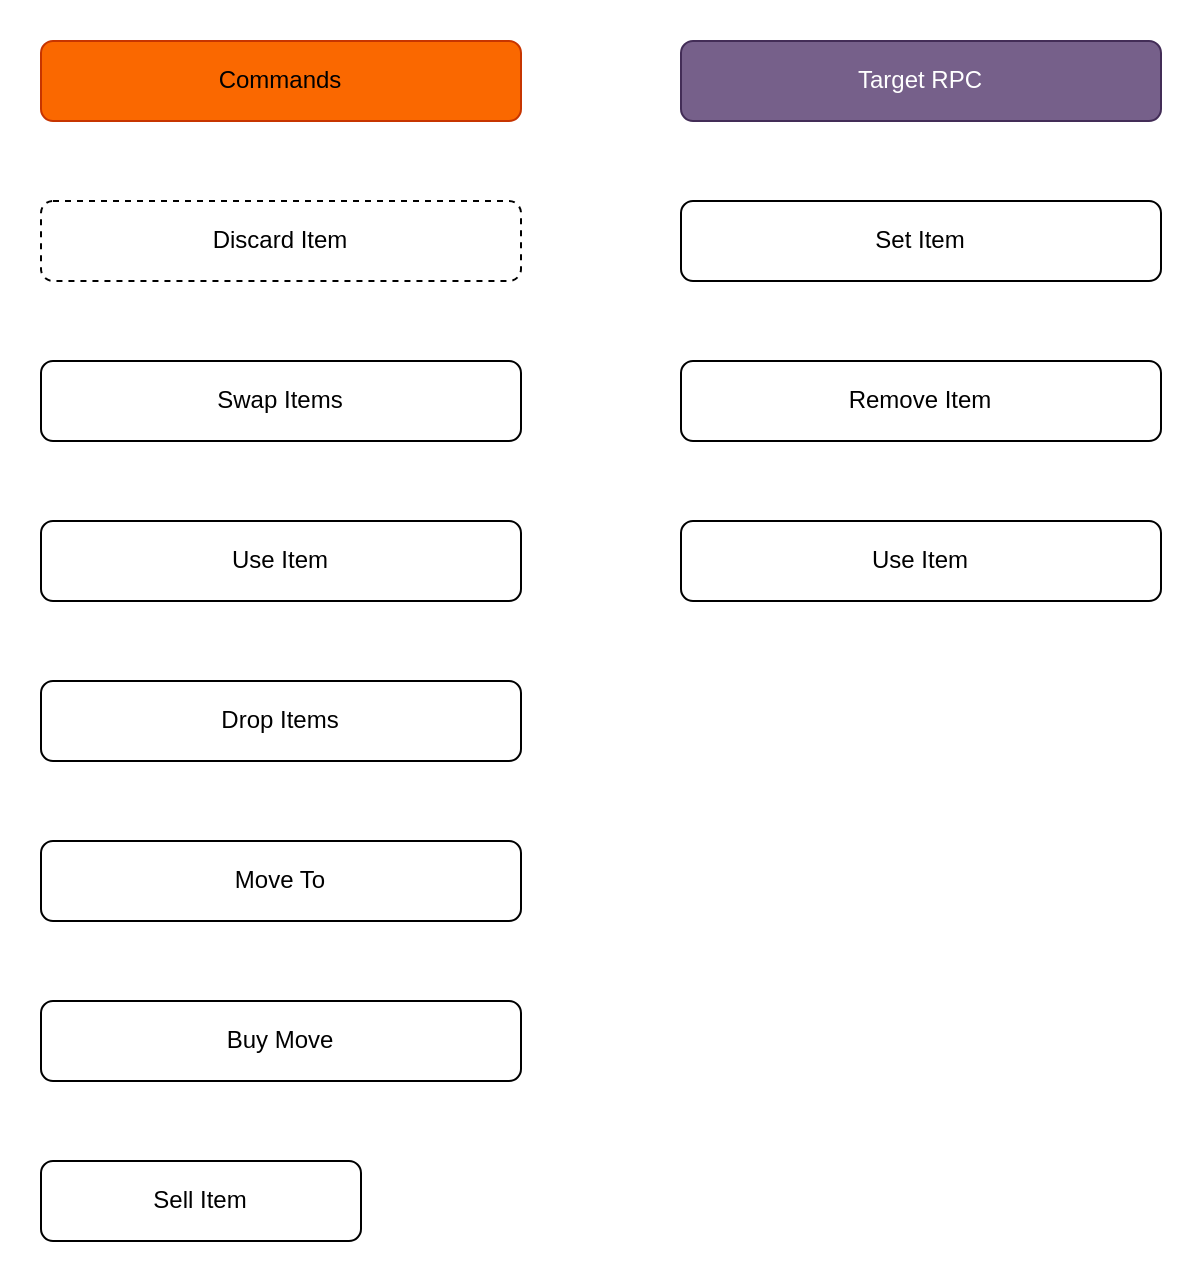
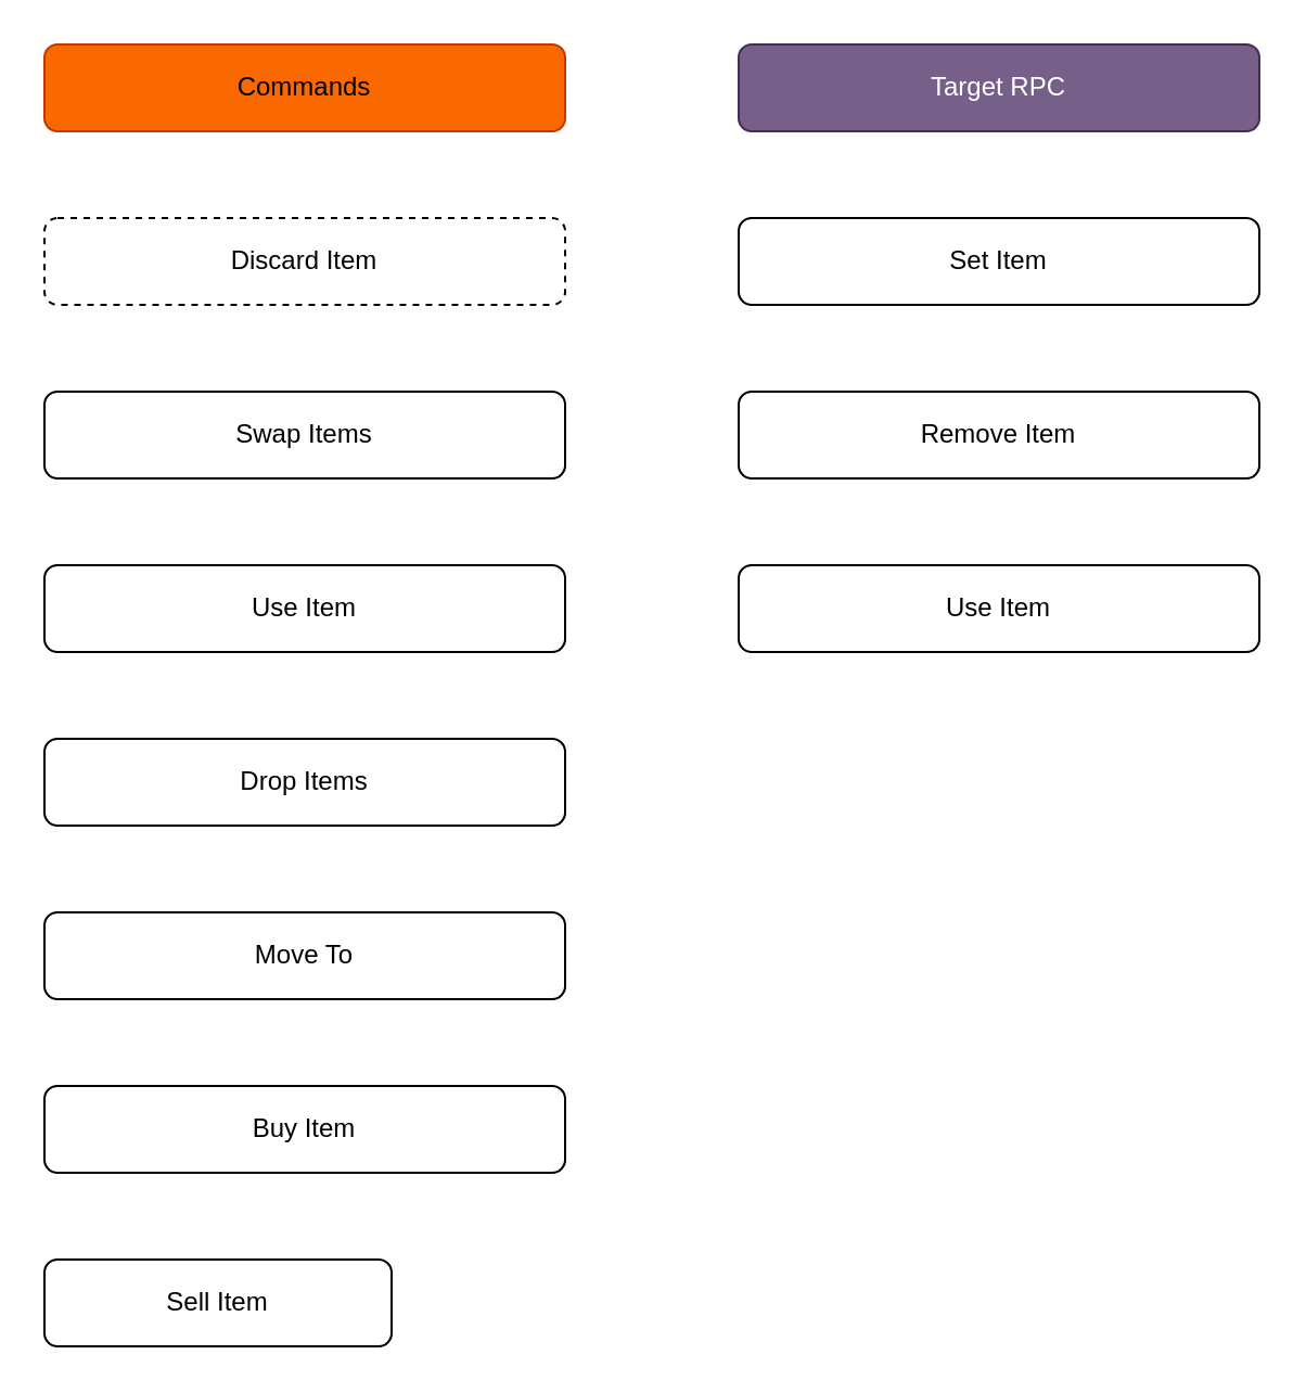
  <mxCell id="0" />
  <mxCell id="1" parent="0" />
  <mxCell id="2" value="Discard Item&lt;br&gt;" style="rounded=1;whiteSpace=wrap;html=1;dashed=1;" vertex="1" parent="1"><mxGeometry x="20" y="100" width="240" height="40" as="geometry" /></mxCell>
  <mxCell id="3" value="Swap Items" style="rounded=1;whiteSpace=wrap;html=1;" vertex="1" parent="1"><mxGeometry x="20" y="180" width="240" height="40" as="geometry" /></mxCell>
  <mxCell id="4" value="Set Item" style="rounded=1;whiteSpace=wrap;html=1;" vertex="1" parent="1"><mxGeometry x="340" y="100" width="240" height="40" as="geometry" /></mxCell>
  <mxCell id="5" value="Remove Item" style="rounded=1;whiteSpace=wrap;html=1;" vertex="1" parent="1"><mxGeometry x="340" y="180" width="240" height="40" as="geometry" /></mxCell>
  <mxCell id="6" value="Commands&lt;br&gt;" style="rounded=1;whiteSpace=wrap;html=1;fillColor=#fa6800;strokeColor=#C73500;fontColor=#000000;" vertex="1" parent="1"><mxGeometry x="20" y="20" width="240" height="40" as="geometry" /></mxCell>
  <mxCell id="7" value="Target RPC" style="rounded=1;whiteSpace=wrap;html=1;fillColor=#76608a;strokeColor=#432D57;fontColor=#ffffff;" vertex="1" parent="1"><mxGeometry x="340" y="20" width="240" height="40" as="geometry" /></mxCell>
  <mxCell id="8" value="Use Item&lt;br&gt;" style="rounded=1;whiteSpace=wrap;html=1;" vertex="1" parent="1"><mxGeometry x="20" y="260" width="240" height="40" as="geometry" /></mxCell>
  <mxCell id="9" value="Drop Items" style="rounded=1;whiteSpace=wrap;html=1;" vertex="1" parent="1"><mxGeometry x="20" y="340" width="240" height="40" as="geometry" /></mxCell>
  <mxCell id="10" value="Use Item&lt;br&gt;" style="rounded=1;whiteSpace=wrap;html=1;" vertex="1" parent="1"><mxGeometry x="340" y="260" width="240" height="40" as="geometry" /></mxCell>
  <mxCell id="11" value="Move To" style="rounded=1;whiteSpace=wrap;html=1;" vertex="1" parent="1"><mxGeometry x="20" y="420" width="240" height="40" as="geometry" /></mxCell>
- <mxCell id="12" value="Buy Move" style="rounded=1;whiteSpace=wrap;html=1;" vertex="1" parent="1"><mxGeometry x="20" y="500" width="240" height="40" as="geometry" /></mxCell>
+ <mxCell id="12" value="Buy Item" style="rounded=1;whiteSpace=wrap;html=1;" vertex="1" parent="1"><mxGeometry x="20" y="500" width="240" height="40" as="geometry" /></mxCell>
  <mxCell id="13" value="Sell Item" style="rounded=1;whiteSpace=wrap;html=1;" vertex="1" parent="1"><mxGeometry x="20" y="580" width="160" height="40" as="geometry" /></mxCell>
